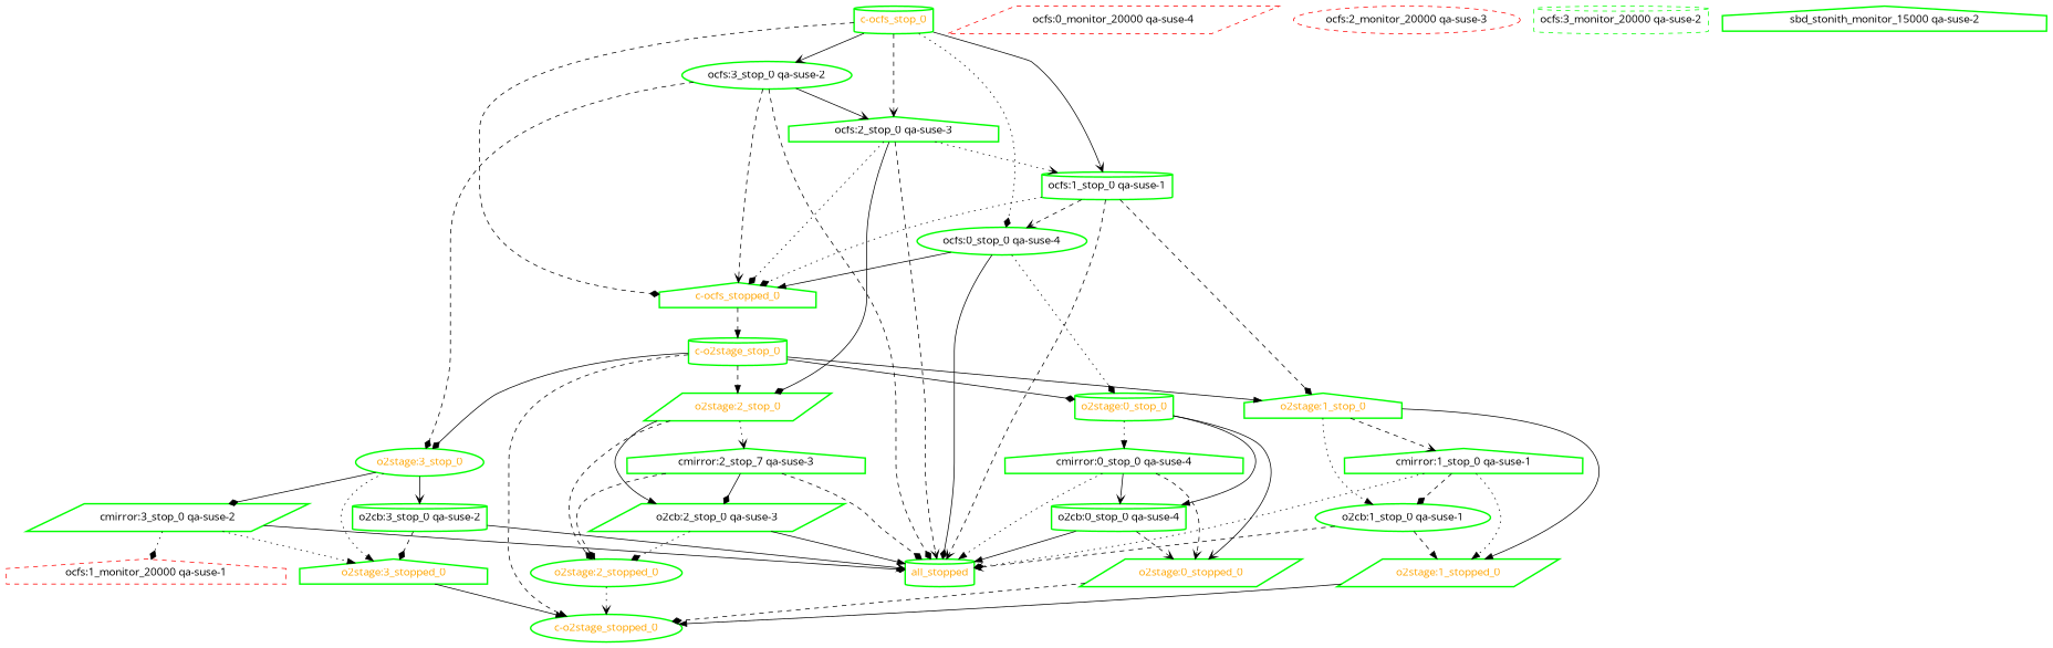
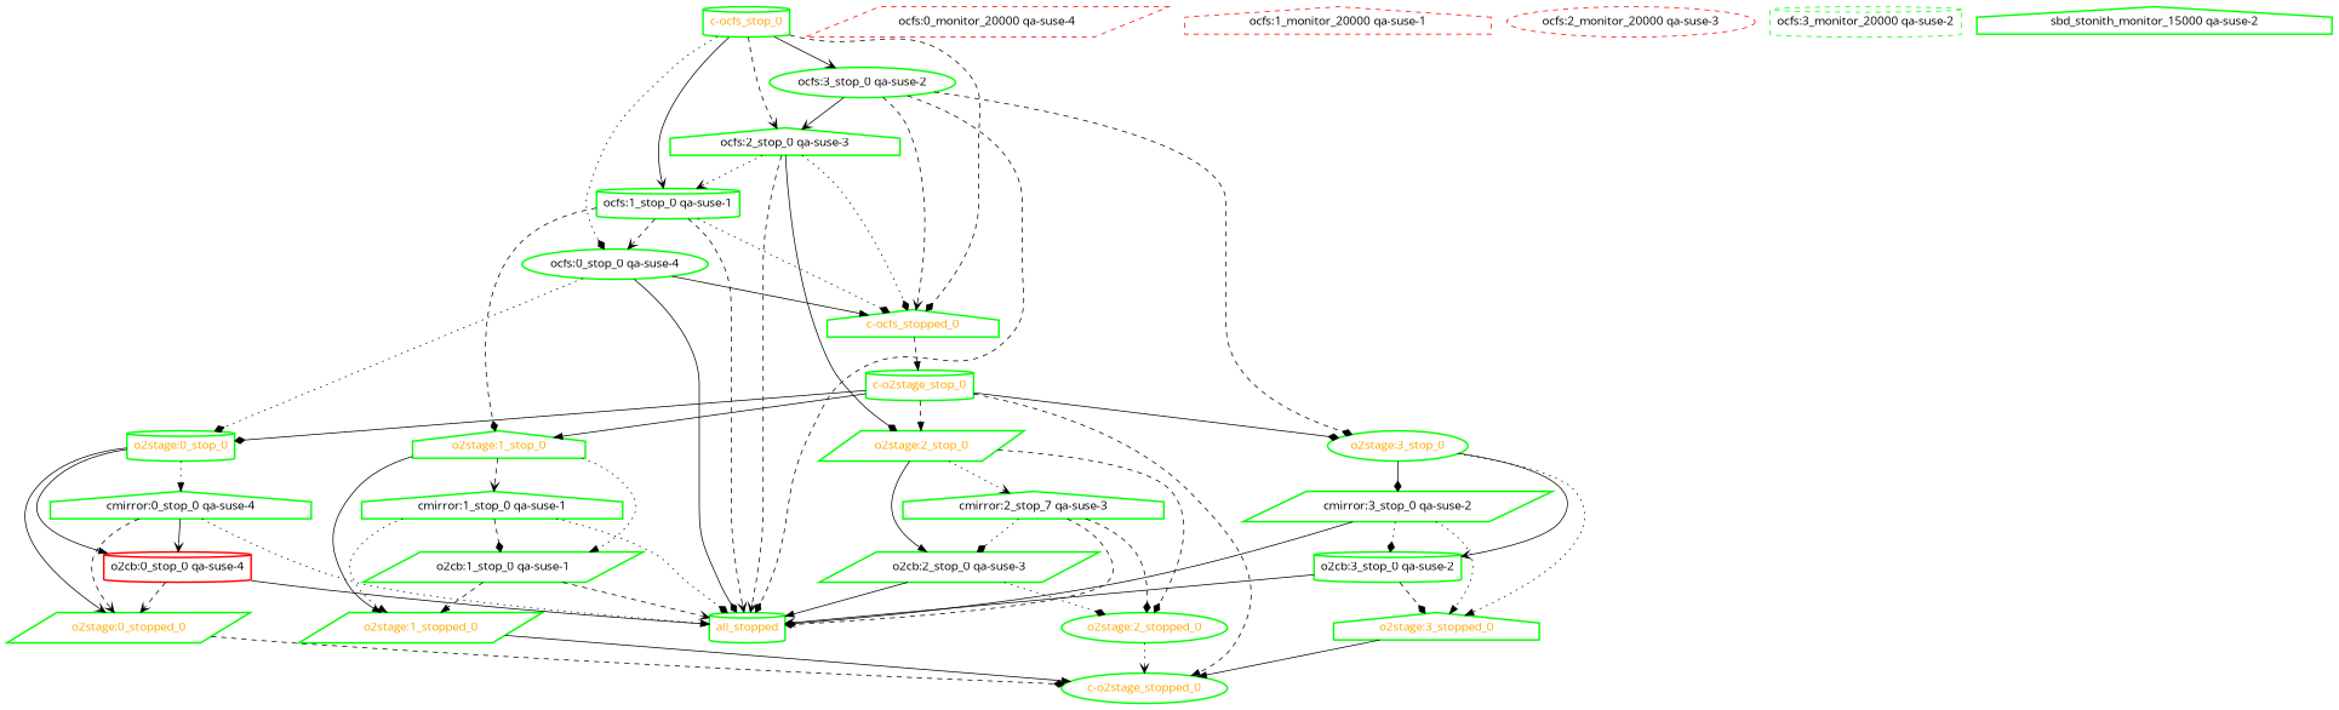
  digraph {
    fontname="Open Sans"
    node [color=green fontcolor=black fontname="Open Sans" shape=house style=bold]
    edge [arrowhead=diamond fontname="Open Sans" style=dashed]
    all_stopped [fontcolor=orange shape=cylinder]
    "c-o2stage_stop_0" [fontcolor=orange shape=cylinder]
    "c-o2stage_stopped_0" [fontcolor=orange shape=ellipse]
    "o2stage:0_stop_0" [fontcolor=orange shape=cylinder]
    "o2stage:1_stop_0" [fontcolor=orange]
    "o2stage:2_stop_0" [fontcolor=orange shape=parallelogram]
    "o2stage:3_stop_0" [fontcolor=orange shape=ellipse]
    "cmirror:0_stop_0 qa-suse-4"
-   "o2cb:0_stop_0 qa-suse-4" [shape=cylinder]
+   "o2cb:0_stop_0 qa-suse-4" [color=red shape=cylinder]
    "o2stage:0_stopped_0" [fontcolor=orange shape=parallelogram]
    "cmirror:1_stop_0 qa-suse-1"
-   "o2cb:1_stop_0 qa-suse-1" [shape=ellipse]
+   "o2cb:1_stop_0 qa-suse-1" [shape=parallelogram]
    "o2stage:1_stopped_0" [fontcolor=orange shape=parallelogram]
    n14 [label="cmirror:2_stop_7 qa-suse-3"]
    "o2cb:2_stop_0 qa-suse-3" [shape=parallelogram]
    "o2stage:2_stopped_0" [fontcolor=orange shape=ellipse]
    "cmirror:3_stop_0 qa-suse-2" [shape=parallelogram]
    "o2cb:3_stop_0 qa-suse-2" [shape=cylinder]
    "o2stage:3_stopped_0" [fontcolor=orange]
    "c-ocfs_stop_0" [fontcolor=orange shape=cylinder]
    "c-ocfs_stopped_0" [fontcolor=orange]
    "ocfs:0_stop_0 qa-suse-4" [shape=ellipse]
    "ocfs:1_stop_0 qa-suse-1" [shape=cylinder]
    "ocfs:2_stop_0 qa-suse-3"
    "ocfs:3_stop_0 qa-suse-2" [shape=ellipse]
    "ocfs:0_monitor_20000 qa-suse-4" [color=red shape=parallelogram style=dashed]
    "ocfs:1_monitor_20000 qa-suse-1" [color=red style=dashed]
    "ocfs:2_monitor_20000 qa-suse-3" [color=red shape=ellipse style=dashed]
    "ocfs:3_monitor_20000 qa-suse-2" [shape=cylinder style=dashed]
    "sbd_stonith_monitor_15000 qa-suse-2"
    "c-o2stage_stop_0" -> "c-o2stage_stopped_0" [arrowhead=normal]
    "c-o2stage_stop_0" -> "o2stage:0_stop_0" [style=solid]
    "c-o2stage_stop_0" -> "o2stage:1_stop_0" [arrowhead=normal style=solid]
    "c-o2stage_stop_0" -> "o2stage:2_stop_0" [arrowhead=normal]
    "c-o2stage_stop_0" -> "o2stage:3_stop_0" [style=solid]
    "o2stage:0_stop_0" -> "cmirror:0_stop_0 qa-suse-4" [arrowhead=normal style=dotted]
    "o2stage:0_stop_0" -> "o2cb:0_stop_0 qa-suse-4" [arrowhead=normal style=solid]
    "o2stage:0_stop_0" -> "o2stage:0_stopped_0" [arrowhead=vee style=solid]
    "o2stage:1_stop_0" -> "cmirror:1_stop_0 qa-suse-1" [arrowhead=vee]
    "o2stage:1_stop_0" -> "o2cb:1_stop_0 qa-suse-1" [arrowhead=normal style=dotted]
    "o2stage:1_stop_0" -> "o2stage:1_stopped_0" [arrowhead=normal style=solid]
    "o2stage:2_stop_0" -> n14 [arrowhead=vee style=dotted]
    "o2stage:2_stop_0" -> "o2cb:2_stop_0 qa-suse-3" [arrowhead=normal style=solid]
    "o2stage:2_stop_0" -> "o2stage:2_stopped_0"
    "o2stage:3_stop_0" -> "cmirror:3_stop_0 qa-suse-2" [style=solid]
    "o2stage:3_stop_0" -> "o2cb:3_stop_0 qa-suse-2" [arrowhead=vee style=solid]
    "o2stage:3_stop_0" -> "o2stage:3_stopped_0" [arrowhead=normal style=dotted]
    "cmirror:0_stop_0 qa-suse-4" -> all_stopped [arrowhead=normal style=dotted]
    "cmirror:0_stop_0 qa-suse-4" -> "o2cb:0_stop_0 qa-suse-4" [arrowhead=vee style=solid]
    "cmirror:0_stop_0 qa-suse-4" -> "o2stage:0_stopped_0" [arrowhead=vee]
    "o2cb:0_stop_0 qa-suse-4" -> all_stopped [arrowhead=normal style=solid]
    "o2cb:0_stop_0 qa-suse-4" -> "o2stage:0_stopped_0" [arrowhead=vee]
    "o2stage:0_stopped_0" -> "c-o2stage_stopped_0"
    "cmirror:1_stop_0 qa-suse-1" -> all_stopped [style=dotted]
    "cmirror:1_stop_0 qa-suse-1" -> "o2cb:1_stop_0 qa-suse-1"
    "cmirror:1_stop_0 qa-suse-1" -> "o2stage:1_stopped_0" [arrowhead=normal style=dotted]
    "o2cb:1_stop_0 qa-suse-1" -> all_stopped [arrowhead=vee]
    "o2cb:1_stop_0 qa-suse-1" -> "o2stage:1_stopped_0" [arrowhead=normal]
    "o2stage:1_stopped_0" -> "c-o2stage_stopped_0" [arrowhead=normal style=solid]
    n14 -> all_stopped
-   n14 -> "o2cb:2_stop_0 qa-suse-3" [style=solid]
+   n14 -> "o2cb:2_stop_0 qa-suse-3" [style=dotted]
    n14 -> "o2stage:2_stopped_0"
    "o2cb:2_stop_0 qa-suse-3" -> all_stopped [arrowhead=normal style=solid]
    "o2cb:2_stop_0 qa-suse-3" -> "o2stage:2_stopped_0" [style=dotted]
    "o2stage:2_stopped_0" -> "c-o2stage_stopped_0" [arrowhead=vee style=dotted]
    "cmirror:3_stop_0 qa-suse-2" -> all_stopped [style=solid]
-   "cmirror:3_stop_0 qa-suse-2" -> "ocfs:1_monitor_20000 qa-suse-1" [style=dotted]
+   "cmirror:3_stop_0 qa-suse-2" -> "o2cb:3_stop_0 qa-suse-2" [style=dotted]
    "cmirror:3_stop_0 qa-suse-2" -> "o2stage:3_stopped_0" [arrowhead=normal style=dotted]
    "o2cb:3_stop_0 qa-suse-2" -> all_stopped [arrowhead=vee style=solid]
    "o2cb:3_stop_0 qa-suse-2" -> "o2stage:3_stopped_0"
    "o2stage:3_stopped_0" -> "c-o2stage_stopped_0" [arrowhead=normal style=solid]
    "c-ocfs_stop_0" -> "c-ocfs_stopped_0"
    "c-ocfs_stop_0" -> "ocfs:0_stop_0 qa-suse-4" [style=dotted]
    "c-ocfs_stop_0" -> "ocfs:1_stop_0 qa-suse-1" [arrowhead=vee style=solid]
    "c-ocfs_stop_0" -> "ocfs:2_stop_0 qa-suse-3" [arrowhead=vee]
    "c-ocfs_stop_0" -> "ocfs:3_stop_0 qa-suse-2" [arrowhead=vee style=solid]
    "c-ocfs_stopped_0" -> "c-o2stage_stop_0" [arrowhead=normal]
    "ocfs:0_stop_0 qa-suse-4" -> all_stopped [style=solid]
    "ocfs:0_stop_0 qa-suse-4" -> "o2stage:0_stop_0" [style=dotted]
    "ocfs:0_stop_0 qa-suse-4" -> "c-ocfs_stopped_0" [arrowhead=normal style=solid]
    "ocfs:1_stop_0 qa-suse-1" -> all_stopped [arrowhead=vee]
    "ocfs:1_stop_0 qa-suse-1" -> "o2stage:1_stop_0"
    "ocfs:1_stop_0 qa-suse-1" -> "c-ocfs_stopped_0" [style=dotted]
    "ocfs:1_stop_0 qa-suse-1" -> "ocfs:0_stop_0 qa-suse-4" [arrowhead=vee]
    "ocfs:2_stop_0 qa-suse-3" -> all_stopped [arrowhead=vee]
    "ocfs:2_stop_0 qa-suse-3" -> "o2stage:2_stop_0" [style=solid]
    "ocfs:2_stop_0 qa-suse-3" -> "c-ocfs_stopped_0" [style=dotted]
    "ocfs:2_stop_0 qa-suse-3" -> "ocfs:1_stop_0 qa-suse-1" [arrowhead=vee style=dotted]
    "ocfs:3_stop_0 qa-suse-2" -> all_stopped
    "ocfs:3_stop_0 qa-suse-2" -> "o2stage:3_stop_0"
    "ocfs:3_stop_0 qa-suse-2" -> "c-ocfs_stopped_0" [arrowhead=vee]
    "ocfs:3_stop_0 qa-suse-2" -> "ocfs:2_stop_0 qa-suse-3" [arrowhead=vee style=solid]
  }
